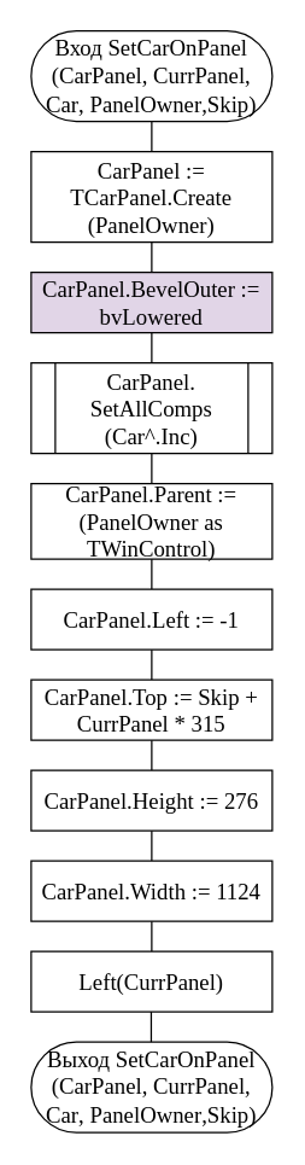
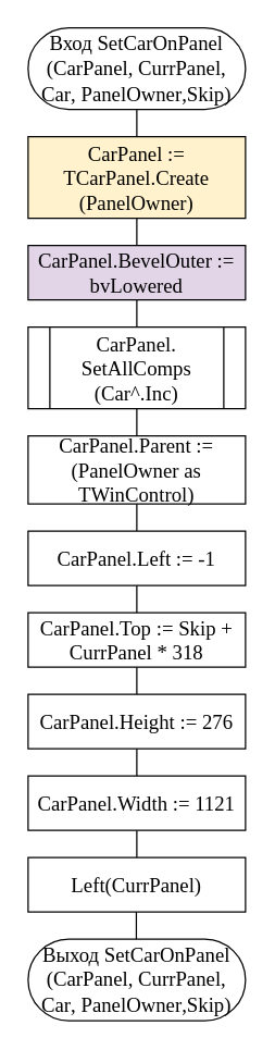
  <mxCell id="0" />
  <mxCell id="1" parent="0" />
  <mxCell id="2" value="Вход&amp;nbsp;&lt;span lang=&quot;EN-US&quot; style=&quot;font-size: 15px; line-height: 115%;&quot;&gt;SetCarOnPanel&lt;br style=&quot;font-size: 15px;&quot;&gt;&lt;/span&gt;&lt;span style=&quot;font-size: 15px; line-height: 115%;&quot;&gt;(&lt;/span&gt;&lt;span lang=&quot;EN-US&quot; style=&quot;font-size: 15px; line-height: 115%;&quot;&gt;CarPanel&lt;/span&gt;&lt;span style=&quot;font-size: 15px; line-height: 115%;&quot;&gt;, &lt;/span&gt;&lt;span lang=&quot;EN-US&quot; style=&quot;font-size: 15px; line-height: 115%;&quot;&gt;CurrPanel&lt;/span&gt;&lt;span style=&quot;font-size: 15px; line-height: 115%;&quot;&gt;, &lt;/span&gt;&lt;span lang=&quot;EN-US&quot; style=&quot;font-size: 15px; line-height: 115%;&quot;&gt;Car&lt;/span&gt;&lt;span style=&quot;font-size: 15px; line-height: 115%;&quot;&gt;, &lt;/span&gt;&lt;span lang=&quot;EN-US&quot; style=&quot;font-size: 15px; line-height: 115%;&quot;&gt;PanelOwner&lt;/span&gt;&lt;span style=&quot;font-size: 15px; line-height: 115%;&quot;&gt;,&lt;/span&gt;&lt;span lang=&quot;EN-US&quot; style=&quot;font-size: 15px; line-height: 115%;&quot;&gt;Skip)&lt;/span&gt;" style="rounded=1;whiteSpace=wrap;html=1;fontSize=15;arcSize=50;fontFamily=Times New Roman;" parent="1" vertex="1"><mxGeometry x="20" y="20" width="160" height="60" as="geometry" /></mxCell>
  <mxCell id="3" value="" style="endArrow=none;html=1;fontFamily=Times New Roman;fontSize=15;rounded=0;" parent="1" edge="1"><mxGeometry width="50" height="50" relative="1" as="geometry"><mxPoint x="100" y="100" as="sourcePoint" /><mxPoint x="100" y="80" as="targetPoint" /></mxGeometry></mxCell>
- <mxCell id="4" value="CarPanel := TCarPanel.Create&lt;br style=&quot;font-size: 15px;&quot;&gt;(PanelOwner)" style="rounded=0;whiteSpace=wrap;html=1;fontSize=15;fontFamily=Times New Roman;" parent="1" vertex="1"><mxGeometry x="20" y="100" width="160" height="60" as="geometry" /></mxCell>
+ <mxCell id="4" value="CarPanel := TCarPanel.Create&lt;br style=&quot;font-size: 15px;&quot;&gt;(PanelOwner)" style="rounded=0;whiteSpace=wrap;html=1;fontSize=15;fontFamily=Times New Roman;fillColor=#fff2cc;" parent="1" vertex="1"><mxGeometry x="20" y="100" width="160" height="60" as="geometry" /></mxCell>
  <mxCell id="5" value="" style="endArrow=none;html=1;fontFamily=Times New Roman;fontSize=15;rounded=0;" parent="1" edge="1"><mxGeometry width="50" height="50" relative="1" as="geometry"><mxPoint x="100" y="180" as="sourcePoint" /><mxPoint x="100" y="160" as="targetPoint" /></mxGeometry></mxCell>
  <mxCell id="6" value="CarPanel.BevelOuter := bvLowered" style="rounded=0;whiteSpace=wrap;html=1;fontSize=15;fontFamily=Times New Roman;fillColor=#e1d5e7;" parent="1" vertex="1"><mxGeometry x="20" y="180" width="160" height="40" as="geometry" /></mxCell>
  <mxCell id="7" value="" style="endArrow=none;html=1;fontFamily=Times New Roman;fontSize=15;rounded=0;" parent="1" edge="1"><mxGeometry width="50" height="50" relative="1" as="geometry"><mxPoint x="100" y="240" as="sourcePoint" /><mxPoint x="100" y="220" as="targetPoint" /></mxGeometry></mxCell>
  <mxCell id="8" value="Выход&amp;nbsp;&lt;span lang=&quot;EN-US&quot; style=&quot;font-size: 15px; line-height: 115%;&quot;&gt;SetCarOnPanel&lt;br style=&quot;font-size: 15px;&quot;&gt;&lt;/span&gt;&lt;span style=&quot;font-size: 15px; line-height: 115%;&quot;&gt;(&lt;/span&gt;&lt;span lang=&quot;EN-US&quot; style=&quot;font-size: 15px; line-height: 115%;&quot;&gt;CarPanel&lt;/span&gt;&lt;span style=&quot;font-size: 15px; line-height: 115%;&quot;&gt;, &lt;/span&gt;&lt;span lang=&quot;EN-US&quot; style=&quot;font-size: 15px; line-height: 115%;&quot;&gt;CurrPanel&lt;/span&gt;&lt;span style=&quot;font-size: 15px; line-height: 115%;&quot;&gt;, &lt;/span&gt;&lt;span lang=&quot;EN-US&quot; style=&quot;font-size: 15px; line-height: 115%;&quot;&gt;Car&lt;/span&gt;&lt;span style=&quot;font-size: 15px; line-height: 115%;&quot;&gt;, &lt;/span&gt;&lt;span lang=&quot;EN-US&quot; style=&quot;font-size: 15px; line-height: 115%;&quot;&gt;PanelOwner&lt;/span&gt;&lt;span style=&quot;font-size: 15px; line-height: 115%;&quot;&gt;,&lt;/span&gt;&lt;span lang=&quot;EN-US&quot; style=&quot;font-size: 15px; line-height: 115%;&quot;&gt;Skip)&lt;/span&gt;" style="rounded=1;whiteSpace=wrap;html=1;fontSize=15;arcSize=50;fontFamily=Times New Roman;" parent="1" vertex="1"><mxGeometry x="20" y="690" width="160" height="60" as="geometry" /></mxCell>
  <mxCell id="9" value="CarPanel.&lt;br style=&quot;font-size: 15px;&quot;&gt;SetAllComps&lt;br style=&quot;font-size: 15px;&quot;&gt;(Car^.Inc)" style="shape=process;whiteSpace=wrap;html=1;backgroundOutline=1;rounded=0;fontFamily=Times New Roman;fontSize=15;" parent="1" vertex="1"><mxGeometry x="20" y="240" width="160" height="60" as="geometry" /></mxCell>
  <mxCell id="10" value="" style="endArrow=none;html=1;fontFamily=Times New Roman;fontSize=15;rounded=0;" parent="1" edge="1"><mxGeometry width="50" height="50" relative="1" as="geometry"><mxPoint x="100" y="320" as="sourcePoint" /><mxPoint x="100" y="300" as="targetPoint" /></mxGeometry></mxCell>
  <mxCell id="11" value="CarPanel.Parent := (PanelOwner as TWinControl)" style="rounded=0;whiteSpace=wrap;html=1;fontSize=15;fontFamily=Times New Roman;" parent="1" vertex="1"><mxGeometry x="20" y="320" width="160" height="50" as="geometry" /></mxCell>
  <mxCell id="12" value="" style="endArrow=none;html=1;fontFamily=Times New Roman;fontSize=15;rounded=0;" parent="1" edge="1"><mxGeometry width="50" height="50" relative="1" as="geometry"><mxPoint x="100" y="390" as="sourcePoint" /><mxPoint x="100" y="370" as="targetPoint" /></mxGeometry></mxCell>
  <mxCell id="13" value="CarPanel.Left := -1" style="rounded=0;whiteSpace=wrap;html=1;fontSize=15;fontFamily=Times New Roman;" parent="1" vertex="1"><mxGeometry x="20" y="390" width="160" height="40" as="geometry" /></mxCell>
  <mxCell id="14" value="" style="endArrow=none;html=1;fontFamily=Times New Roman;fontSize=15;rounded=0;" parent="1" edge="1"><mxGeometry width="50" height="50" relative="1" as="geometry"><mxPoint x="100" y="450" as="sourcePoint" /><mxPoint x="100" y="430" as="targetPoint" /></mxGeometry></mxCell>
- <mxCell id="15" value="CarPanel.Top := Skip + CurrPanel * 315" style="rounded=0;whiteSpace=wrap;html=1;fontSize=15;fontFamily=Times New Roman;" parent="1" vertex="1"><mxGeometry x="20" y="450" width="160" height="40" as="geometry" /></mxCell>
+ <mxCell id="15" value="CarPanel.Top := Skip + CurrPanel * 318" style="rounded=0;whiteSpace=wrap;html=1;fontSize=15;fontFamily=Times New Roman;" parent="1" vertex="1"><mxGeometry x="20" y="450" width="160" height="40" as="geometry" /></mxCell>
  <mxCell id="16" value="" style="endArrow=none;html=1;fontFamily=Times New Roman;fontSize=15;rounded=0;" parent="1" edge="1"><mxGeometry width="50" height="50" relative="1" as="geometry"><mxPoint x="100" y="510" as="sourcePoint" /><mxPoint x="100" y="490" as="targetPoint" /></mxGeometry></mxCell>
  <mxCell id="17" value="CarPanel.Height := 276" style="rounded=0;whiteSpace=wrap;html=1;fontSize=15;fontFamily=Times New Roman;" parent="1" vertex="1"><mxGeometry x="20" y="510" width="160" height="40" as="geometry" /></mxCell>
  <mxCell id="18" value="" style="endArrow=none;html=1;fontFamily=Times New Roman;fontSize=15;rounded=0;" parent="1" edge="1"><mxGeometry width="50" height="50" relative="1" as="geometry"><mxPoint x="100" y="570" as="sourcePoint" /><mxPoint x="100" y="550" as="targetPoint" /></mxGeometry></mxCell>
- <mxCell id="19" value="CarPanel.Width := 1124" style="rounded=0;whiteSpace=wrap;html=1;fontSize=15;fontFamily=Times New Roman;" parent="1" vertex="1"><mxGeometry x="20" y="570" width="160" height="40" as="geometry" /></mxCell>
+ <mxCell id="19" value="CarPanel.Width := 1121" style="rounded=0;whiteSpace=wrap;html=1;fontSize=15;fontFamily=Times New Roman;" parent="1" vertex="1"><mxGeometry x="20" y="570" width="160" height="40" as="geometry" /></mxCell>
  <mxCell id="20" value="" style="endArrow=none;html=1;fontFamily=Times New Roman;fontSize=15;rounded=0;" parent="1" edge="1"><mxGeometry width="50" height="50" relative="1" as="geometry"><mxPoint x="100" y="630" as="sourcePoint" /><mxPoint x="100" y="610" as="targetPoint" /></mxGeometry></mxCell>
  <mxCell id="21" value="Left(CurrPanel)" style="rounded=0;whiteSpace=wrap;html=1;fontSize=15;fontFamily=Times New Roman;" parent="1" vertex="1"><mxGeometry x="20" y="630" width="160" height="40" as="geometry" /></mxCell>
  <mxCell id="22" value="" style="endArrow=none;html=1;fontFamily=Times New Roman;fontSize=15;rounded=0;" parent="1" edge="1"><mxGeometry width="50" height="50" relative="1" as="geometry"><mxPoint x="99.66" y="690" as="sourcePoint" /><mxPoint x="99.66" y="670" as="targetPoint" /></mxGeometry></mxCell>
